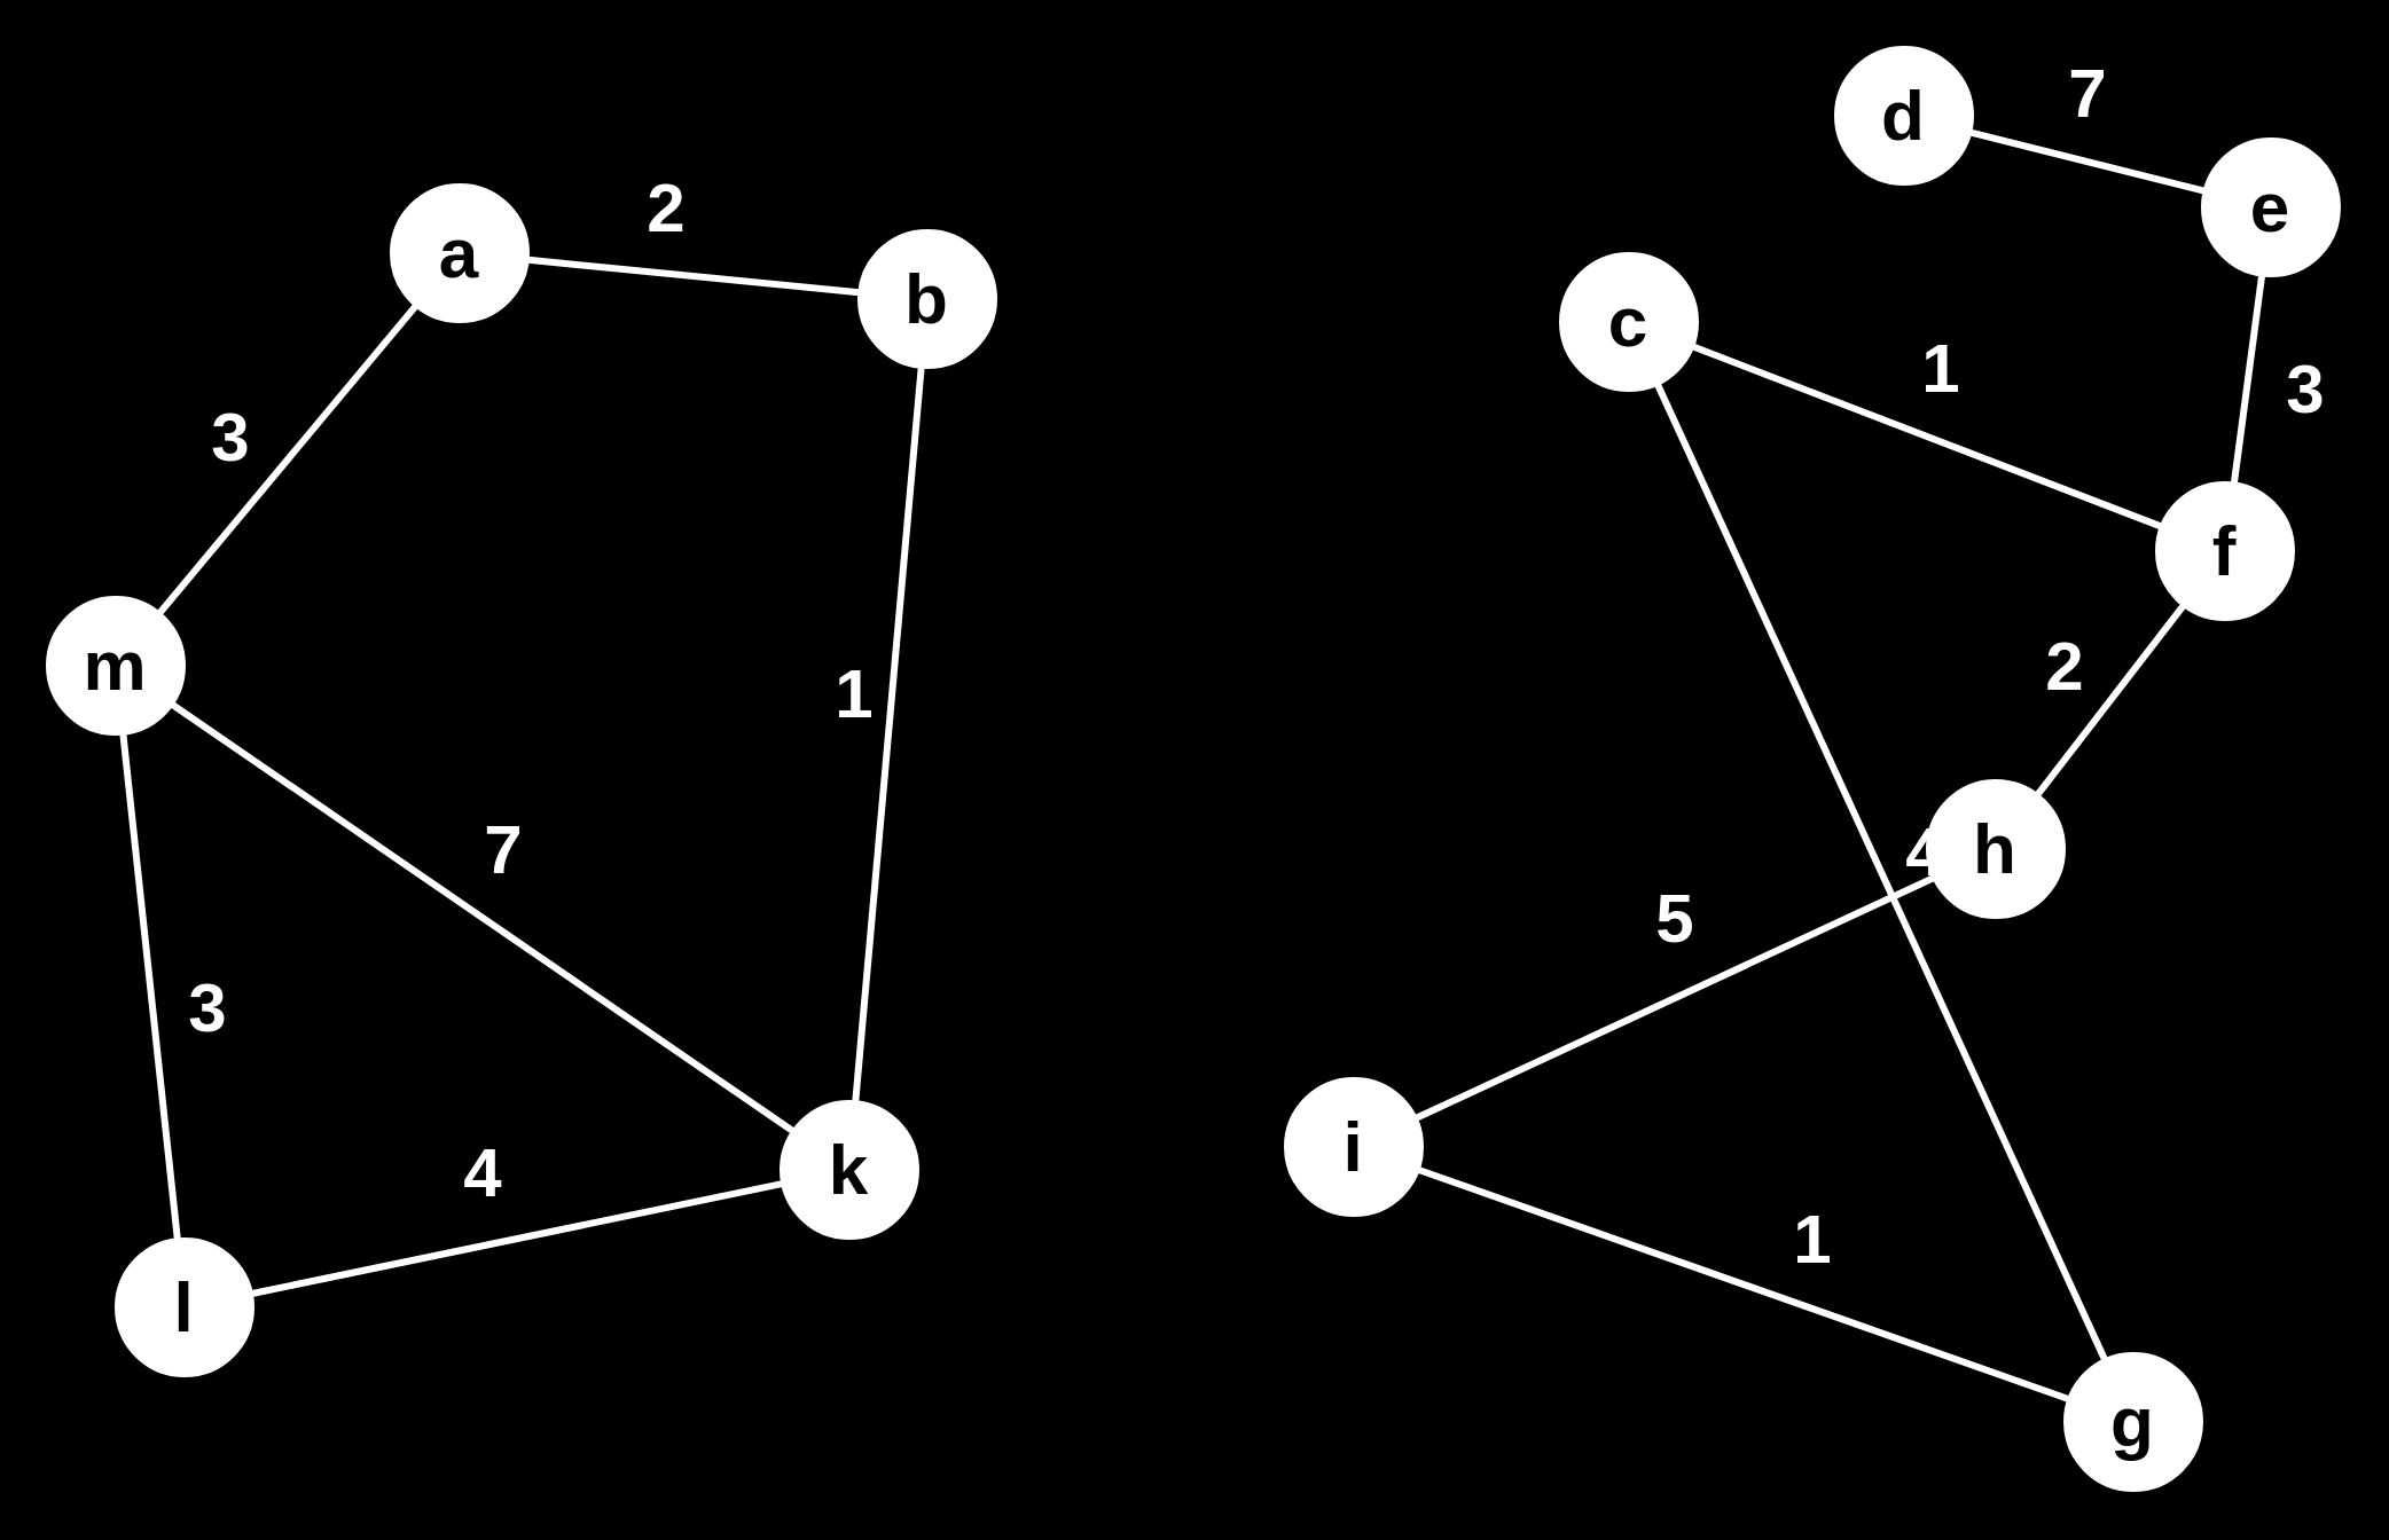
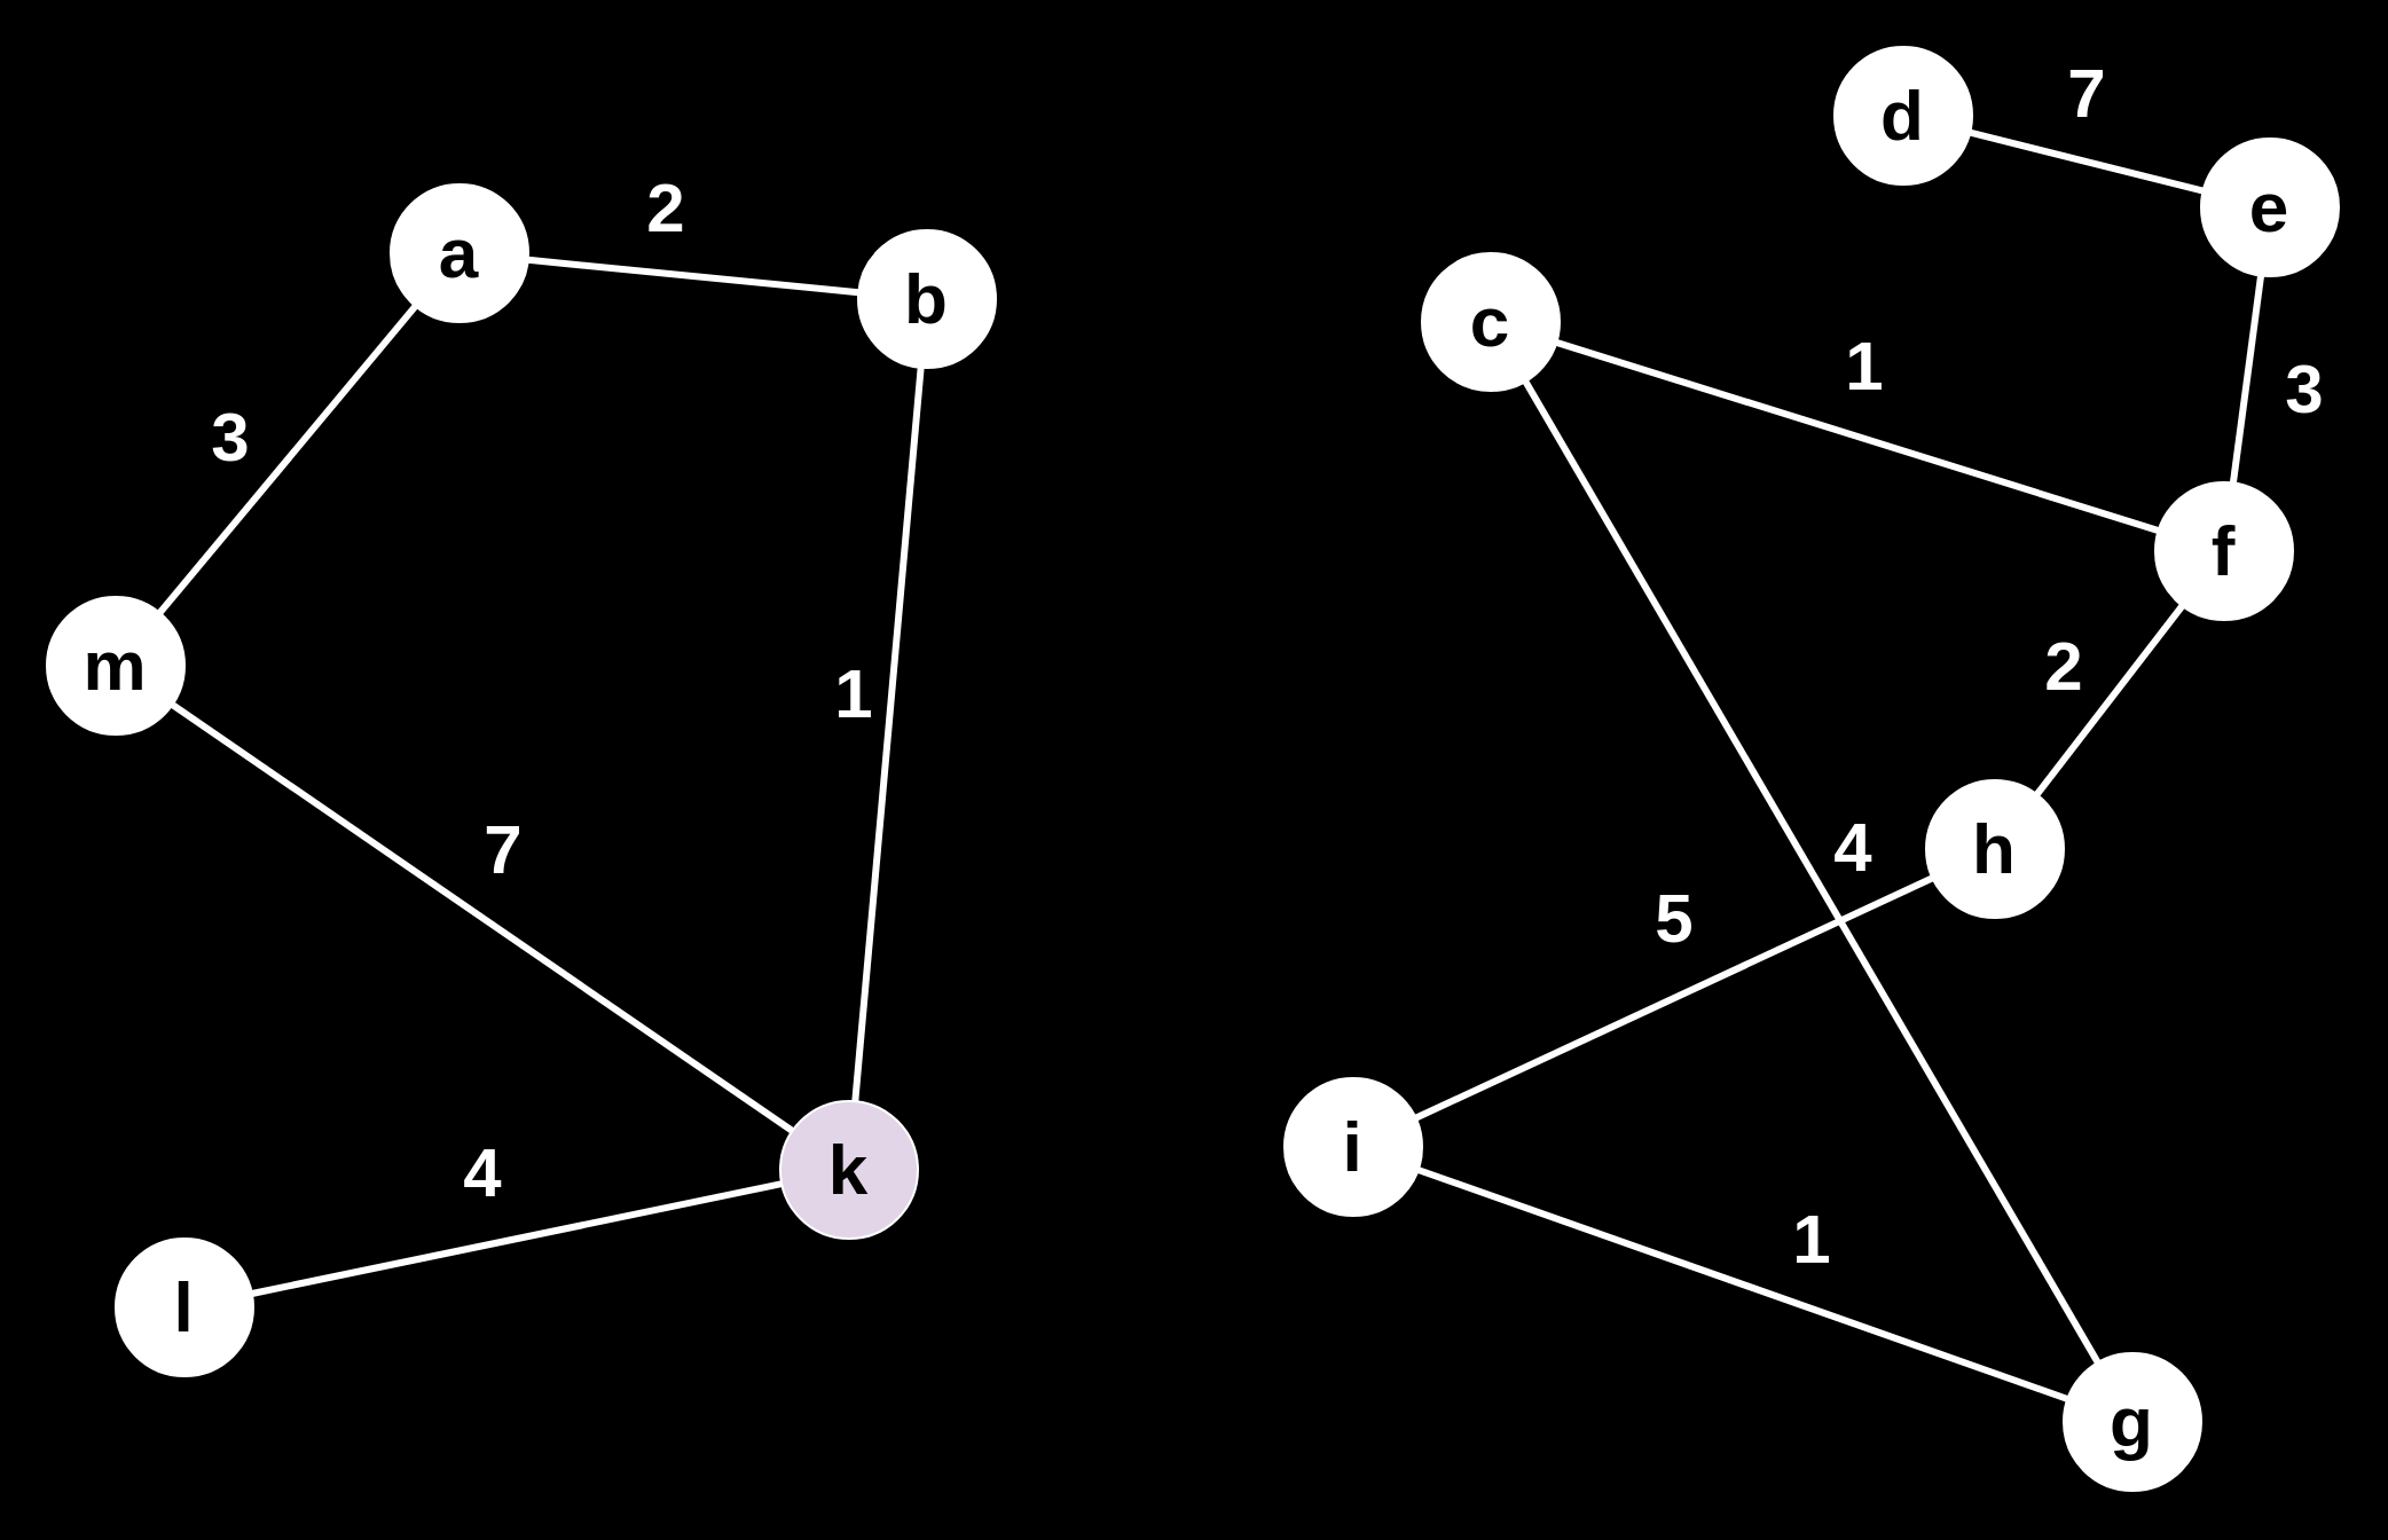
  <mxCell id="0" />
  <mxCell id="1" parent="0" />
  <mxCell id="2" value="a" style="ellipse;whiteSpace=wrap;html=1;aspect=fixed;fontSize=31;strokeColor=#FFFFFF;fontStyle=1" vertex="1" parent="1"><mxGeometry x="170" y="80" width="60" height="60" as="geometry" /></mxCell>
  <mxCell id="3" value="f" style="ellipse;whiteSpace=wrap;html=1;aspect=fixed;fontSize=31;strokeColor=#FFFFFF;fontStyle=1" vertex="1" parent="1"><mxGeometry x="940" y="210" width="60" height="60" as="geometry" /></mxCell>
  <mxCell id="4" value="m" style="ellipse;whiteSpace=wrap;html=1;aspect=fixed;fontSize=31;strokeColor=#FFFFFF;fontStyle=1" vertex="1" parent="1"><mxGeometry x="20" y="260" width="60" height="60" as="geometry" /></mxCell>
  <mxCell id="5" value="b" style="ellipse;whiteSpace=wrap;html=1;aspect=fixed;fontSize=31;strokeColor=#FFFFFF;fontStyle=1" vertex="1" parent="1"><mxGeometry x="374" y="100" width="60" height="60" as="geometry" /></mxCell>
- <mxCell id="6" value="k" style="ellipse;whiteSpace=wrap;html=1;aspect=fixed;fontSize=31;strokeColor=#FFFFFF;fontStyle=1" vertex="1" parent="1"><mxGeometry x="340" y="480" width="60" height="60" as="geometry" /></mxCell>
+ <mxCell id="6" value="k" style="ellipse;whiteSpace=wrap;html=1;aspect=fixed;fontSize=31;strokeColor=#FFFFFF;fontStyle=1;fillColor=#e1d5e7;" vertex="1" parent="1"><mxGeometry x="340" y="480" width="60" height="60" as="geometry" /></mxCell>
  <mxCell id="7" value="h" style="ellipse;whiteSpace=wrap;html=1;aspect=fixed;fontSize=31;strokeColor=#FFFFFF;fontStyle=1" vertex="1" parent="1"><mxGeometry x="840" y="340" width="60" height="60" as="geometry" /></mxCell>
  <mxCell id="8" value="e" style="ellipse;whiteSpace=wrap;html=1;aspect=fixed;fontSize=31;strokeColor=#FFFFFF;fontStyle=1" vertex="1" parent="1"><mxGeometry x="960" y="60" width="60" height="60" as="geometry" /></mxCell>
  <mxCell id="9" value="i" style="ellipse;whiteSpace=wrap;html=1;aspect=fixed;fontSize=31;strokeColor=#FFFFFF;fontStyle=1" vertex="1" parent="1"><mxGeometry x="560" y="470" width="60" height="60" as="geometry" /></mxCell>
  <mxCell id="10" value="l" style="ellipse;whiteSpace=wrap;html=1;aspect=fixed;fontSize=31;strokeColor=#FFFFFF;fontStyle=1" vertex="1" parent="1"><mxGeometry x="50" y="540" width="60" height="60" as="geometry" /></mxCell>
- <mxCell id="11" value="c" style="ellipse;whiteSpace=wrap;html=1;aspect=fixed;fontSize=31;strokeColor=#FFFFFF;fontStyle=1" vertex="1" parent="1"><mxGeometry x="680" y="110" width="60" height="60" as="geometry" /></mxCell>
+ <mxCell id="11" value="c" style="ellipse;whiteSpace=wrap;html=1;aspect=fixed;fontSize=31;strokeColor=#FFFFFF;fontStyle=1" vertex="1" parent="1"><mxGeometry x="620" y="110" width="60" height="60" as="geometry" /></mxCell>
  <mxCell id="12" value="d" style="ellipse;whiteSpace=wrap;html=1;aspect=fixed;fontSize=31;strokeColor=#FFFFFF;fontStyle=1" vertex="1" parent="1"><mxGeometry x="800" y="20" width="60" height="60" as="geometry" /></mxCell>
  <mxCell id="13" value="g" style="ellipse;whiteSpace=wrap;html=1;aspect=fixed;fontSize=31;strokeColor=#FFFFFF;fontStyle=1" vertex="1" parent="1"><mxGeometry x="900" y="590" width="60" height="60" as="geometry" /></mxCell>
  <mxCell id="14" value="5" style="endArrow=none;html=1;rounded=0;fontSize=30;fontStyle=1;strokeColor=#FFFFFF;labelBackgroundColor=none;fontColor=#FFFFFF;strokeWidth=3;" edge="1" parent="1" source="9" target="7"><mxGeometry x="0.119" y="32" width="50" height="50" relative="1" as="geometry"><mxPoint x="438" y="444" as="sourcePoint" /><mxPoint x="392" y="386" as="targetPoint" /><mxPoint as="offset" /></mxGeometry></mxCell>
  <mxCell id="15" value="2" style="endArrow=none;html=1;rounded=0;fontSize=30;fontStyle=1;strokeColor=#FFFFFF;labelBackgroundColor=none;fontColor=#FFFFFF;strokeWidth=3;" edge="1" parent="1" source="5" target="2"><mxGeometry x="0.205" y="-29" width="50" height="50" relative="1" as="geometry"><mxPoint x="582" y="444" as="sourcePoint" /><mxPoint x="536" y="386" as="targetPoint" /><mxPoint as="offset" /></mxGeometry></mxCell>
  <mxCell id="16" value="4" style="endArrow=none;html=1;rounded=0;fontSize=30;fontStyle=1;strokeColor=#FFFFFF;labelBackgroundColor=none;fontColor=#FFFFFF;strokeWidth=3;" edge="1" parent="1" source="13" target="11"><mxGeometry x="0.002" y="-21" width="50" height="50" relative="1" as="geometry"><mxPoint x="488" y="494" as="sourcePoint" /><mxPoint x="442" y="436" as="targetPoint" /><mxPoint as="offset" /></mxGeometry></mxCell>
  <mxCell id="17" value="2" style="endArrow=none;html=1;rounded=0;fontSize=30;fontStyle=1;strokeColor=#FFFFFF;labelBackgroundColor=none;fontColor=#FFFFFF;strokeWidth=3;" edge="1" parent="1" source="3" target="7"><mxGeometry x="0.006" y="-25" width="50" height="50" relative="1" as="geometry"><mxPoint x="838" y="454" as="sourcePoint" /><mxPoint x="792" y="396" as="targetPoint" /><mxPoint as="offset" /></mxGeometry></mxCell>
  <mxCell id="18" value="1" style="endArrow=none;html=1;rounded=0;fontSize=30;fontStyle=1;strokeColor=#FFFFFF;labelBackgroundColor=none;fontColor=#FFFFFF;strokeWidth=3;" edge="1" parent="1" source="13" target="9"><mxGeometry x="-0.144" y="-29" width="50" height="50" relative="1" as="geometry"><mxPoint x="508" y="514" as="sourcePoint" /><mxPoint x="462" y="456" as="targetPoint" /><mxPoint as="offset" /></mxGeometry></mxCell>
  <mxCell id="19" value="7" style="endArrow=none;html=1;rounded=0;fontSize=30;fontStyle=1;strokeColor=#FFFFFF;labelBackgroundColor=none;fontColor=#FFFFFF;strokeWidth=3;" edge="1" parent="1" source="4" target="6"><mxGeometry x="-0.053" y="30" width="50" height="50" relative="1" as="geometry"><mxPoint x="518" y="524" as="sourcePoint" /><mxPoint x="472" y="466" as="targetPoint" /><mxPoint as="offset" /></mxGeometry></mxCell>
- <mxCell id="20" value="3" style="endArrow=none;html=1;rounded=0;fontSize=30;fontStyle=1;strokeColor=#FFFFFF;labelBackgroundColor=none;fontColor=#FFFFFF;strokeWidth=3;" edge="1" parent="1" source="10" target="4"><mxGeometry x="-0.114" y="-24" width="50" height="50" relative="1" as="geometry"><mxPoint x="528" y="534" as="sourcePoint" /><mxPoint x="482" y="476" as="targetPoint" /><mxPoint y="-1" as="offset" /></mxGeometry></mxCell>
  <mxCell id="21" value="4" style="endArrow=none;html=1;rounded=0;fontSize=30;fontStyle=1;strokeColor=#FFFFFF;labelBackgroundColor=none;fontColor=#FFFFFF;strokeWidth=3;" edge="1" parent="1" source="10" target="6"><mxGeometry x="-0.073" y="32" width="50" height="50" relative="1" as="geometry"><mxPoint x="538" y="544" as="sourcePoint" /><mxPoint x="492" y="486" as="targetPoint" /><mxPoint as="offset" /></mxGeometry></mxCell>
  <mxCell id="22" value="3" style="endArrow=none;html=1;rounded=0;fontSize=30;fontStyle=1;strokeColor=#FFFFFF;labelBackgroundColor=none;fontColor=#FFFFFF;strokeWidth=3;" edge="1" parent="1" source="4" target="2"><mxGeometry x="-0.096" y="26" width="50" height="50" relative="1" as="geometry"><mxPoint x="548" y="554" as="sourcePoint" /><mxPoint x="502" y="496" as="targetPoint" /><mxPoint as="offset" /></mxGeometry></mxCell>
  <mxCell id="23" value="7" style="endArrow=none;html=1;rounded=0;fontSize=30;fontStyle=1;strokeColor=#FFFFFF;labelBackgroundColor=none;fontColor=#FFFFFF;strokeWidth=3;" edge="1" parent="1" source="8" target="12"><mxGeometry x="0.14" y="-29" width="50" height="50" relative="1" as="geometry"><mxPoint x="898" y="514" as="sourcePoint" /><mxPoint x="852" y="456" as="targetPoint" /><mxPoint as="offset" /></mxGeometry></mxCell>
  <mxCell id="24" value="3" style="endArrow=none;html=1;rounded=0;fontSize=30;fontStyle=1;strokeColor=#FFFFFF;labelBackgroundColor=none;fontColor=#FFFFFF;strokeWidth=3;" edge="1" parent="1" source="8" target="3"><mxGeometry x="0.01" y="26" width="50" height="50" relative="1" as="geometry"><mxPoint x="908" y="524" as="sourcePoint" /><mxPoint x="862" y="466" as="targetPoint" /><mxPoint x="-1" as="offset" /></mxGeometry></mxCell>
  <mxCell id="25" value="1" style="endArrow=none;html=1;rounded=0;fontSize=30;fontStyle=1;strokeColor=#FFFFFF;labelBackgroundColor=none;fontColor=#FFFFFF;strokeWidth=3;" edge="1" parent="1" source="3" target="11"><mxGeometry x="0.045" y="-30" width="50" height="50" relative="1" as="geometry"><mxPoint x="578" y="584" as="sourcePoint" /><mxPoint x="532" y="526" as="targetPoint" /><mxPoint as="offset" /></mxGeometry></mxCell>
  <mxCell id="26" value="1" style="endArrow=none;html=1;rounded=0;fontSize=30;fontStyle=1;strokeColor=#FFFFFF;labelBackgroundColor=none;fontColor=#FFFFFF;strokeWidth=3;" edge="1" parent="1" source="6" target="5"><mxGeometry x="0.104" y="16" width="50" height="50" relative="1" as="geometry"><mxPoint x="598" y="604" as="sourcePoint" /><mxPoint x="552" y="546" as="targetPoint" /><mxPoint as="offset" /></mxGeometry></mxCell>
